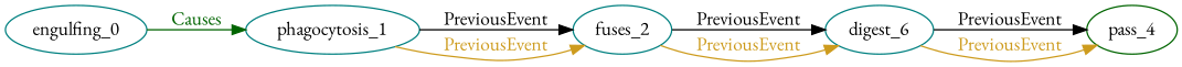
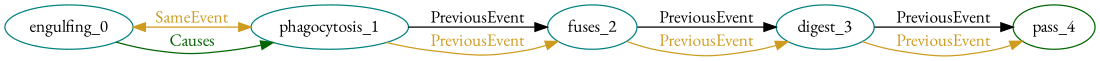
  digraph {
    rankdir=LR
    fontname="EB Garamond"
    node [color=teal fontname="EB Garamond"]
    edge [color=goldenrod3 fontcolor=goldenrod3 fontname="EB Garamond"]
    n1 [label=engulfing_0]
    n2 [label=phagocytosis_1]
    n3 [label=fuses_2]
-   n4 [label=digest_6]
+   n4 [label=digest_3]
    n5 [label=pass_4 color=darkgreen]
+   n1 -> n2 [dir=both label=SameEvent]
    n1 -> n2 [color=darkgreen fontcolor=darkgreen label=Causes]
    n2 -> n3 [color=Black fontcolor=black label=PreviousEvent]
    n2 -> n3 [label=PreviousEvent]
    n3 -> n4 [color=Black fontcolor=black label=PreviousEvent]
    n3 -> n4 [label=PreviousEvent]
    n4 -> n5 [color=Black fontcolor=black label=PreviousEvent]
    n4 -> n5 [label=PreviousEvent]
  }
